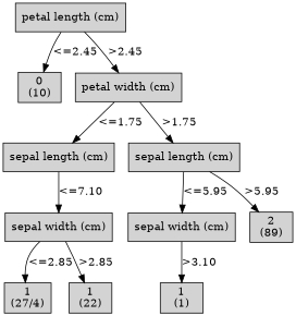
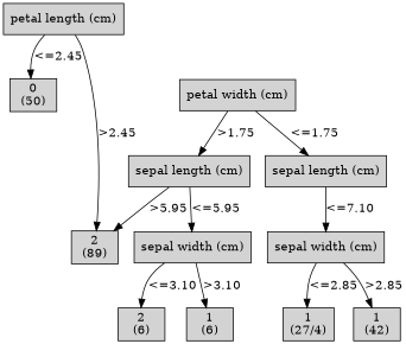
  digraph {
    node [shape=box style=filled weight=5]
    n1 [label="petal length (cm)\n" weight=1]
-   n2 [label="0\n(10)\n" weight=2]
+   n2 [label="0\n(50)\n" weight=2]
    n3 [label="petal width (cm)\n" weight=2]
    n4 [label="sepal length (cm)\n" weight=3]
    n5 [label="sepal length (cm)\n" weight=3]
    n6 [label="sepal width (cm)\n" weight=4]
    n7 [label="sepal width (cm)\n" weight=4]
    n8 [label="2\n(89)\n" weight=4]
    n9 [label="1\n(27/4)\n"]
-   n10 [label="1\n(22)\n"]
-   n12 [label="1\n(1)\n"]
+   n10 [label="1\n(42)\n"]
+   n11 [label="2\n(6)\n"]
+   n12 [label="1\n(6)\n"]
    subgraph sub_1 {
      rank=same
      n1
    }
    subgraph sub_2 {
      rank=same
      n2
      n3
    }
    subgraph sub_3 {
      rank=same
      n4
      n5
    }
    subgraph sub_4 {
      rank=same
      n6
      n7
      n8
    }
    subgraph sub_5 {
      rank=same
      n9
      n10
+     n11
      n12
    }
    n1 -> n2 [label="<=2.45"]
-   n1 -> n3 [label=">2.45"]
+   n1 -> n8 [label=">2.45"]
    n3 -> n4 [label="<=1.75"]
    n3 -> n5 [label=">1.75"]
    n4 -> n6 [label="<=7.10"]
    n5 -> n7 [label="<=5.95"]
    n5 -> n8 [label=">5.95"]
    n6 -> n9 [label="<=2.85"]
    n6 -> n10 [label=">2.85"]
+   n7 -> n11 [label="<=3.10"]
    n7 -> n12 [label=">3.10"]
  }
